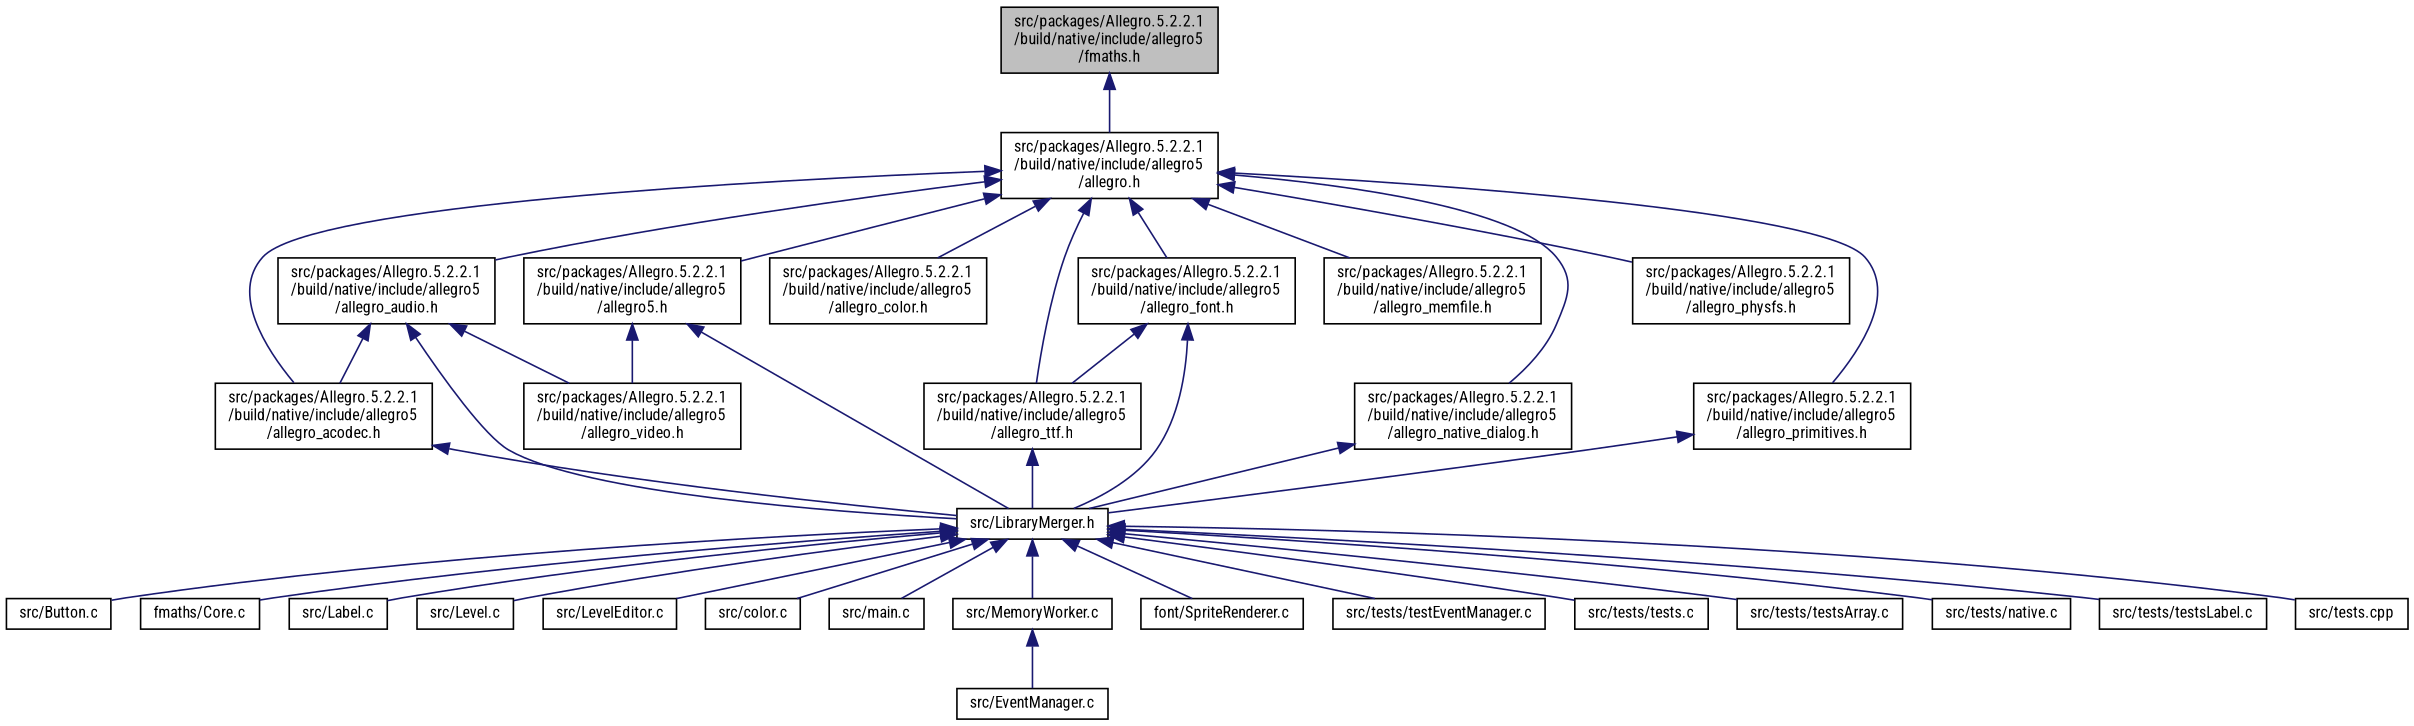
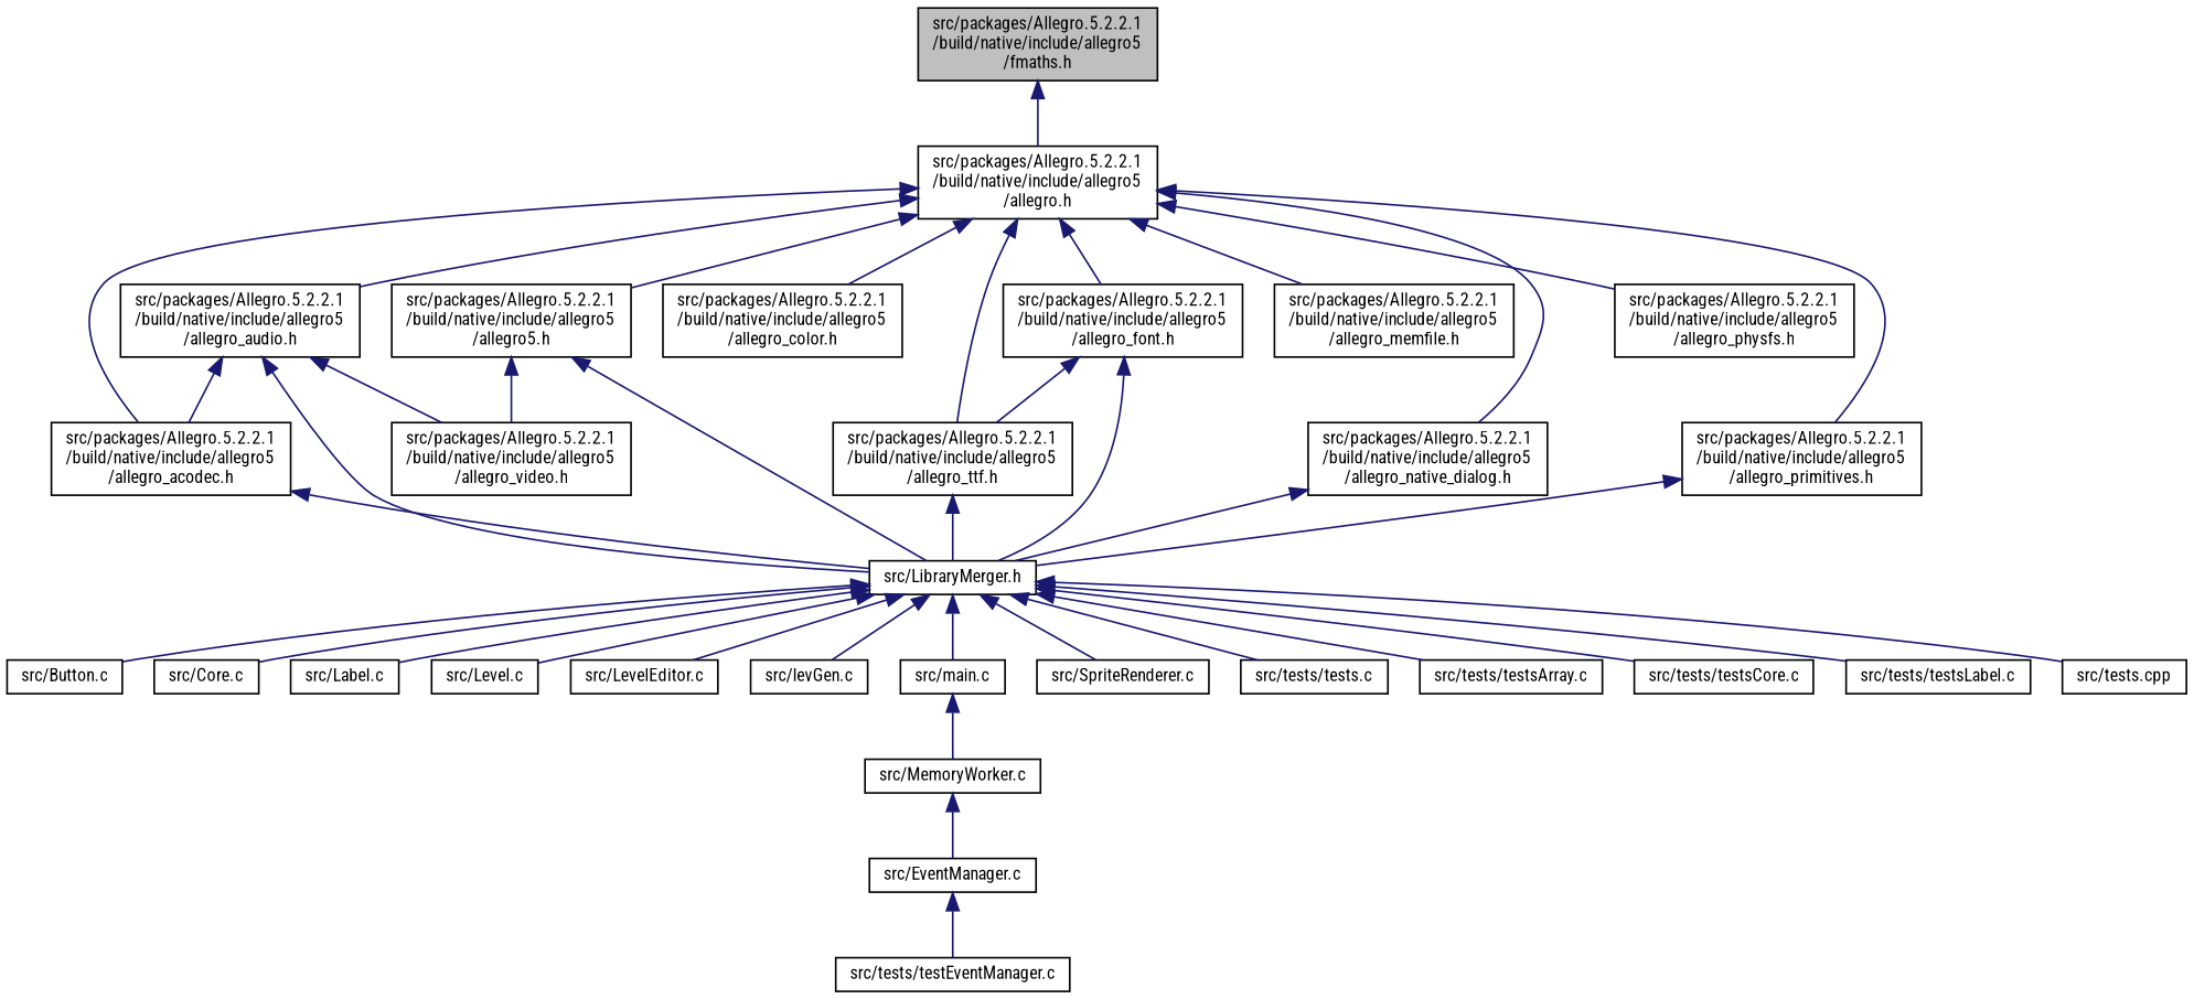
  digraph {
    fontname="Roboto Condensed"
    node [color=black fillcolor=white fontname="Roboto Condensed" fontsize=10 shape=record style=filled]
    edge [color=midnightblue dir=back fontname="Roboto Condensed" fontsize=10 labelfontname=Helvetica labelfontsize=10 style=solid]
    n1 [fillcolor=grey75 fontcolor=black height=0.2 label="src/packages/Allegro.5.2.2.1\l/build/native/include/allegro5\l/fmaths.h" width=0.4]
    n2 [height=0.2 label="src/packages/Allegro.5.2.2.1\l/build/native/include/allegro5\l/allegro.h" width=0.4]
    n3 [height=0.2 label="src/packages/Allegro.5.2.2.1\l/build/native/include/allegro5\l/allegro5.h" width=0.4]
    n4 [height=0.2 label="src/packages/Allegro.5.2.2.1\l/build/native/include/allegro5\l/allegro_acodec.h" width=0.4]
    n5 [height=0.2 label="src/packages/Allegro.5.2.2.1\l/build/native/include/allegro5\l/allegro_audio.h" width=0.4]
    n6 [height=0.2 label="src/packages/Allegro.5.2.2.1\l/build/native/include/allegro5\l/allegro_color.h" width=0.4]
    n7 [height=0.2 label="src/packages/Allegro.5.2.2.1\l/build/native/include/allegro5\l/allegro_font.h" width=0.4]
    n8 [height=0.2 label="src/packages/Allegro.5.2.2.1\l/build/native/include/allegro5\l/allegro_ttf.h" width=0.4]
    n9 [height=0.2 label="src/packages/Allegro.5.2.2.1\l/build/native/include/allegro5\l/allegro_memfile.h" width=0.4]
    n10 [height=0.2 label="src/packages/Allegro.5.2.2.1\l/build/native/include/allegro5\l/allegro_native_dialog.h" width=0.4]
    n11 [height=0.2 label="src/packages/Allegro.5.2.2.1\l/build/native/include/allegro5\l/allegro_physfs.h" width=0.4]
    n12 [height=0.2 label="src/packages/Allegro.5.2.2.1\l/build/native/include/allegro5\l/allegro_primitives.h" width=0.4]
    n13 [height=0.2 label="src/LibraryMerger.h" width=0.4]
    n14 [height=0.2 label="src/packages/Allegro.5.2.2.1\l/build/native/include/allegro5\l/allegro_video.h" width=0.4]
    n15 [height=0.2 label="src/Button.c" width=0.4]
-   n16 [height=0.2 label="fmaths/Core.c" width=0.4]
+   n16 [height=0.2 label="src/Core.c" width=0.4]
    n17 [height=0.2 label="src/Label.c" width=0.4]
    n18 [height=0.2 label="src/Level.c" width=0.4]
    n19 [height=0.2 label="src/LevelEditor.c" width=0.4]
-   n20 [height=0.2 label="src/color.c" width=0.4]
+   n20 [height=0.2 label="src/levGen.c" width=0.4]
    n21 [height=0.2 label="src/main.c" width=0.4]
    n22 [height=0.2 label="src/MemoryWorker.c" width=0.4]
-   n23 [height=0.2 label="font/SpriteRenderer.c" width=0.4]
+   n23 [height=0.2 label="src/SpriteRenderer.c" width=0.4]
    n24 [height=0.2 label="src/tests/testEventManager.c" width=0.4]
    n25 [height=0.2 label="src/tests/tests.c" width=0.4]
    n26 [height=0.2 label="src/tests/testsArray.c" width=0.4]
-   n27 [height=0.2 label="src/tests/native.c" width=0.4]
+   n27 [height=0.2 label="src/tests/testsCore.c" width=0.4]
    n28 [height=0.2 label="src/tests/testsLabel.c" width=0.4]
    n29 [height=0.2 label="src/tests.cpp" width=0.4]
    n30 [height=0.2 label="src/EventManager.c" width=0.4]
    n1 -> n2
    n2 -> n3
    n2 -> n4
    n2 -> n5
    n2 -> n6
    n2 -> n7
    n2 -> n8
    n2 -> n9
    n2 -> n10
    n2 -> n11
    n2 -> n12
    n3 -> n13
    n3 -> n14
    n4 -> n13
    n5 -> n4
    n5 -> n13
    n5 -> n14
    n7 -> n8
    n7 -> n13
    n8 -> n13
    n10 -> n13
    n12 -> n13
    n13 -> n15
    n13 -> n16
    n13 -> n17
    n13 -> n18
    n13 -> n19
    n13 -> n20
    n13 -> n21
-   n13 -> n22
+   n21 -> n22
    n13 -> n23
-   n13 -> n24
+   n30 -> n24
    n13 -> n25
    n13 -> n26
    n13 -> n27
    n13 -> n28
    n13 -> n29
    n22 -> n30
  }
